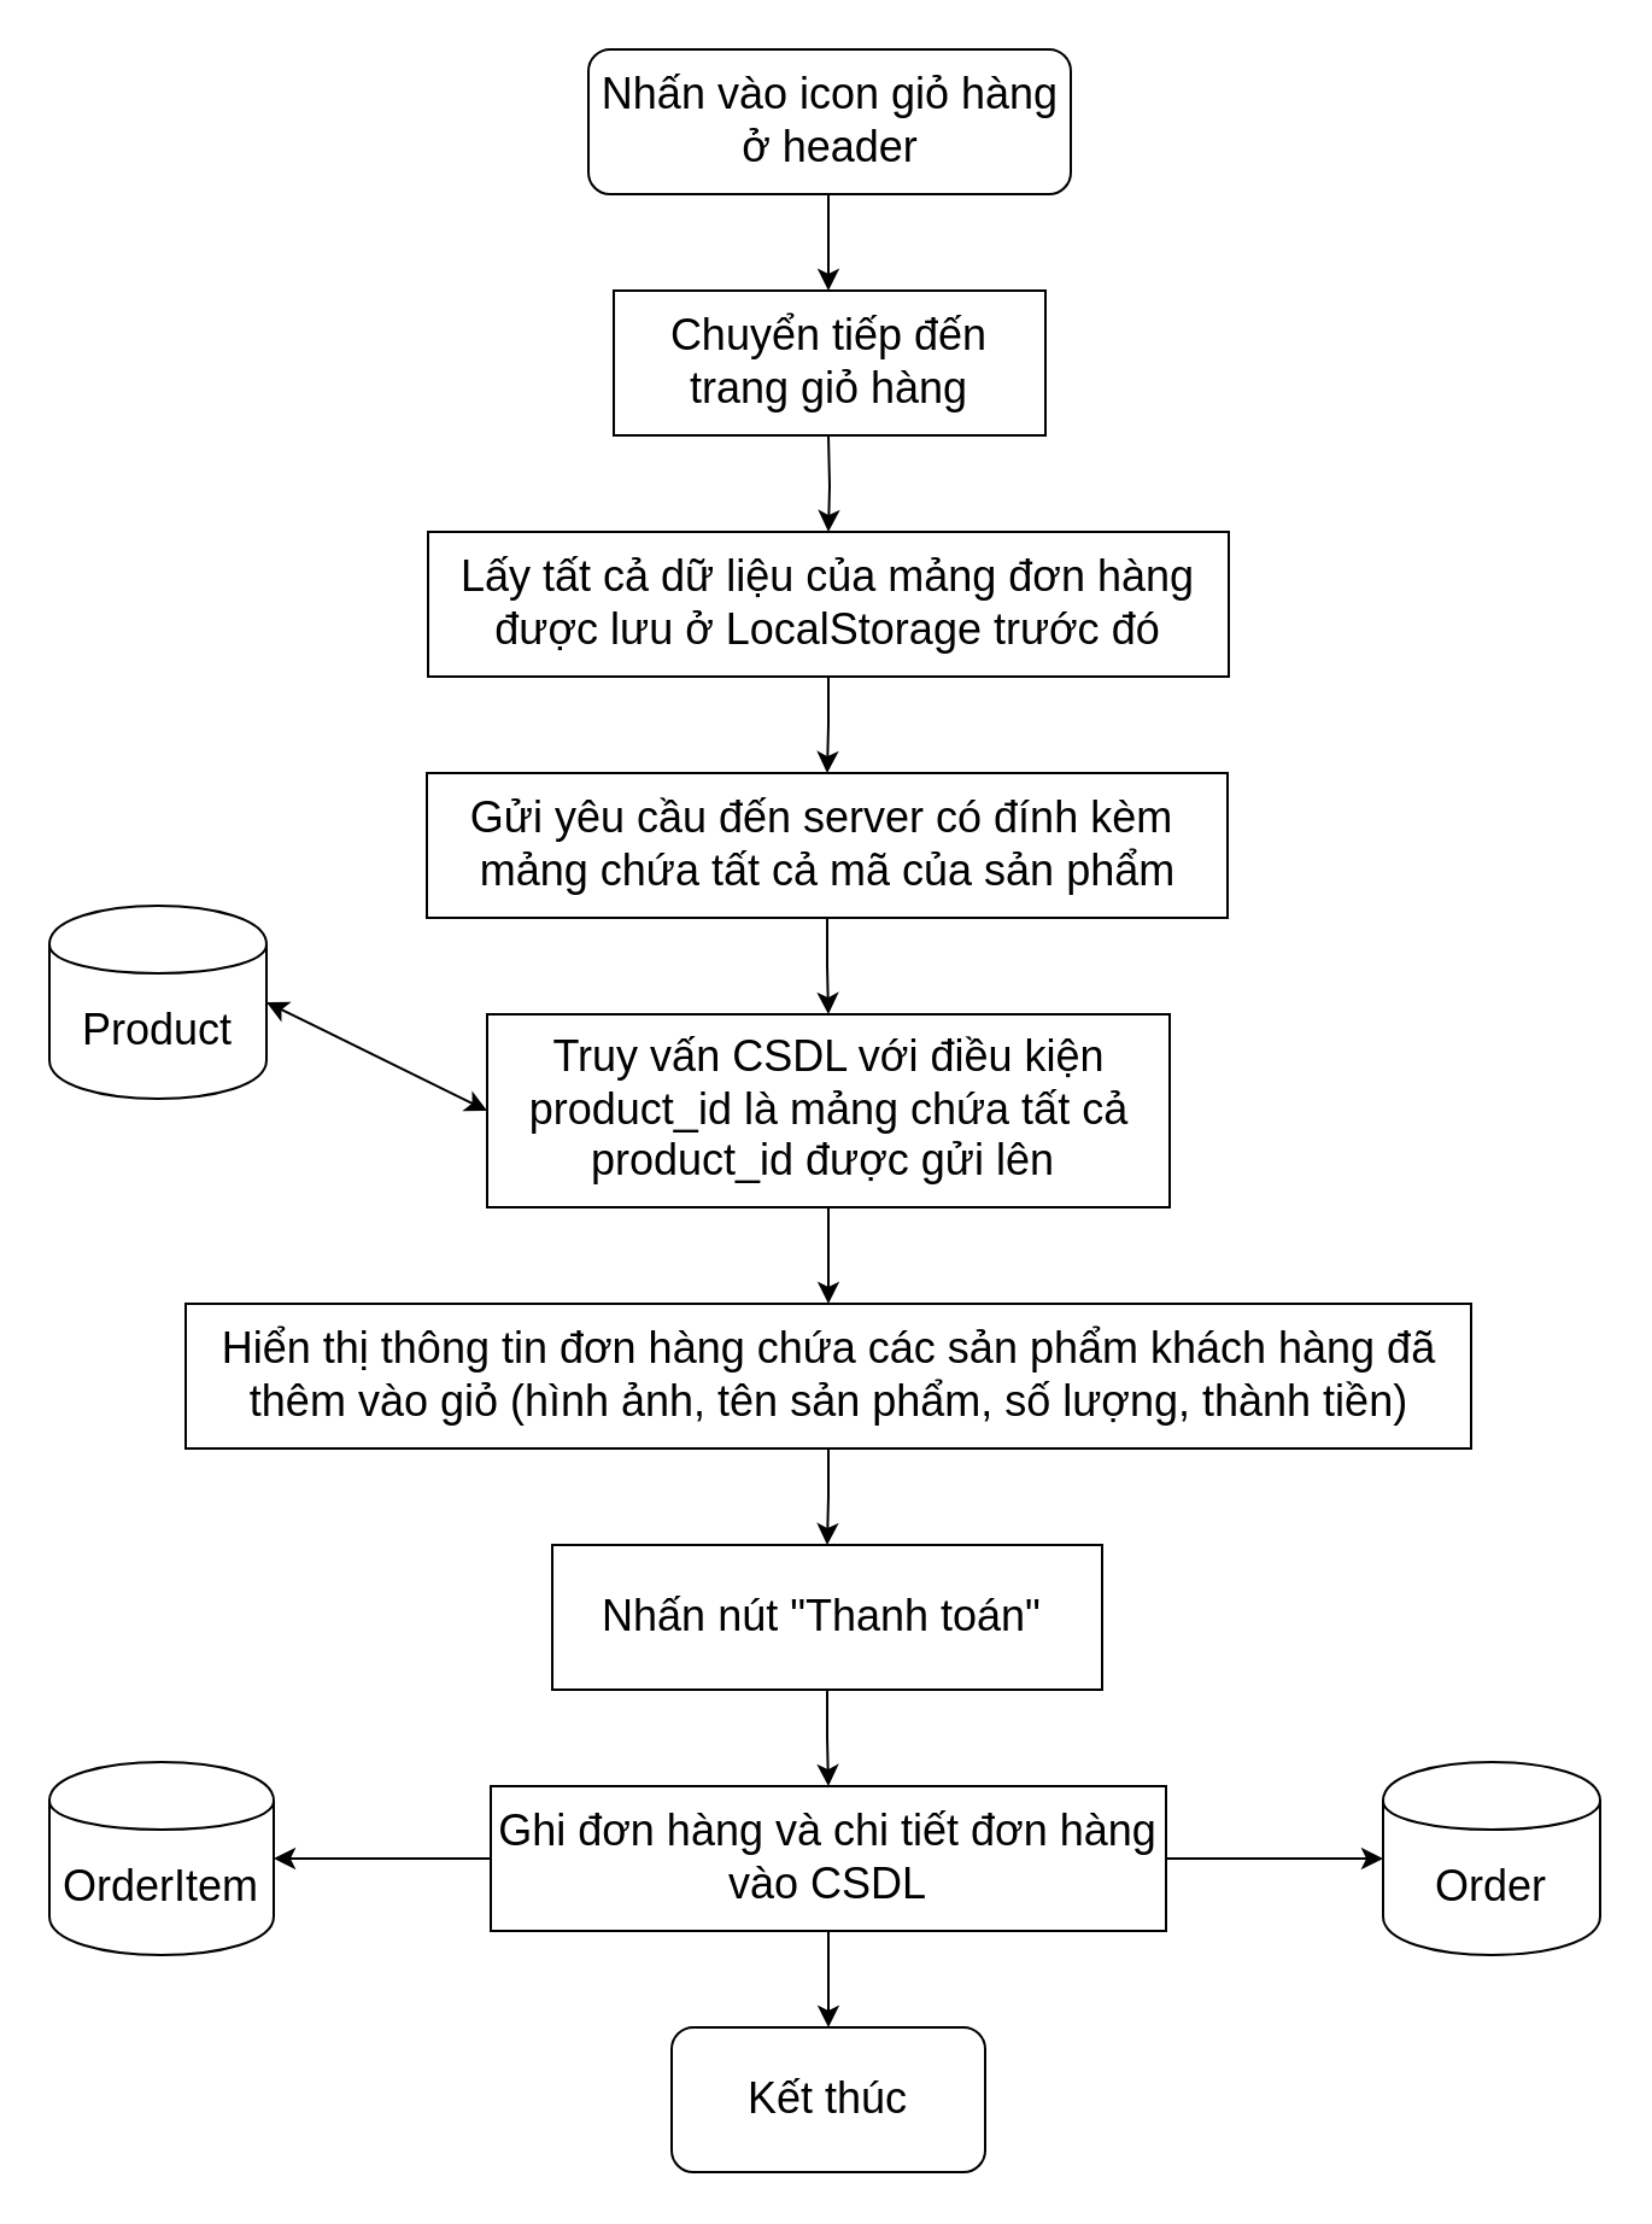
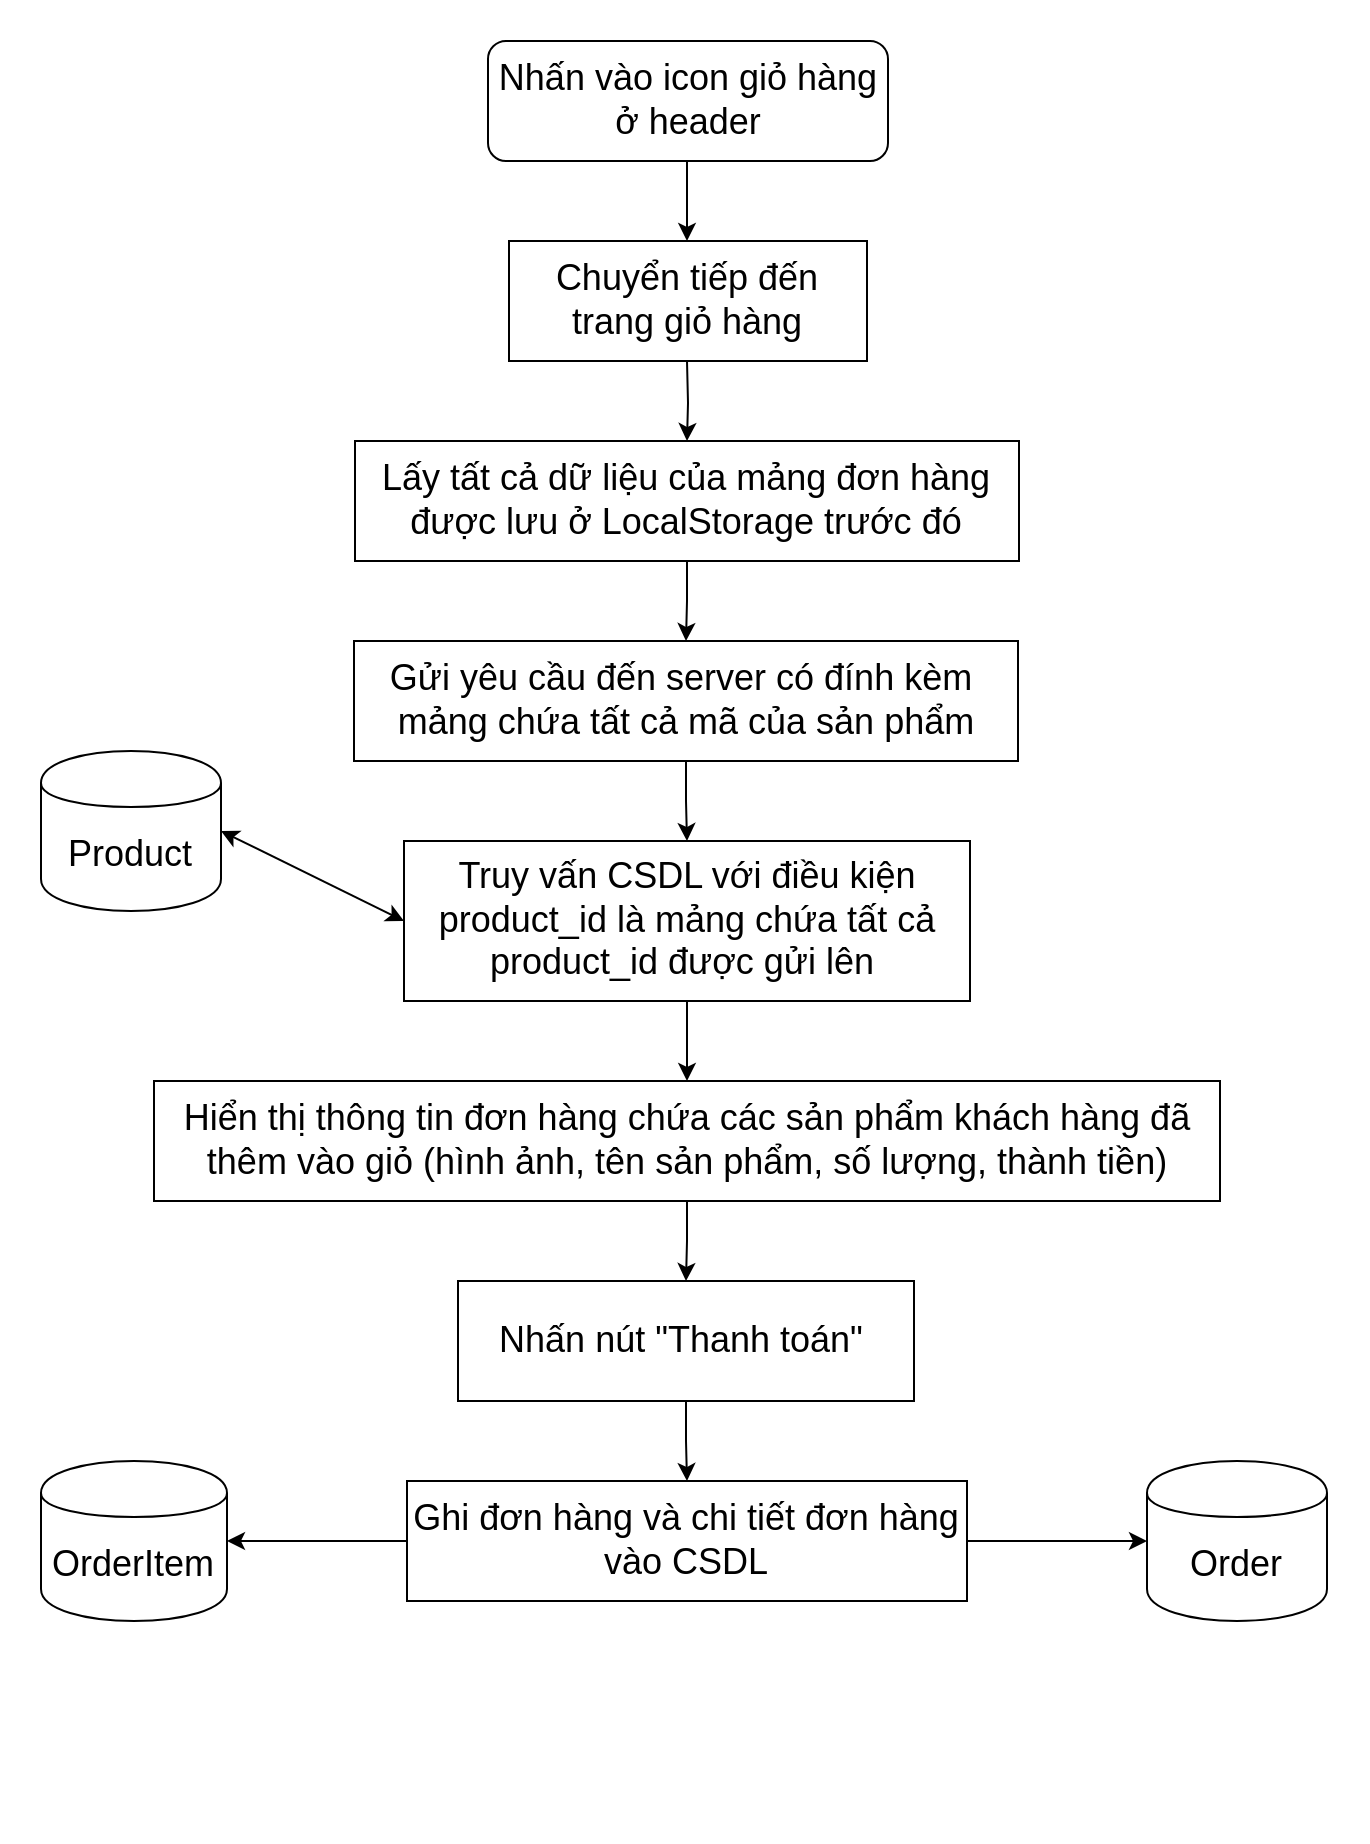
  <mxCell id="0" />
  <mxCell id="1" parent="0" />
  <mxCell id="2" value="" style="edgeStyle=orthogonalEdgeStyle;rounded=0;orthogonalLoop=1;jettySize=auto;html=1;" edge="1" parent="1" source="3"><mxGeometry relative="1" as="geometry"><mxPoint x="343" y="120" as="targetPoint" /></mxGeometry></mxCell>
  <mxCell id="3" value="Nhấn vào icon giỏ hàng ở header" style="rounded=1;whiteSpace=wrap;html=1;fontSize=18;" vertex="1" parent="1"><mxGeometry x="243.5" y="20" width="200" height="60" as="geometry" /></mxCell>
  <mxCell id="4" value="" style="edgeStyle=orthogonalEdgeStyle;rounded=0;orthogonalLoop=1;jettySize=auto;html=1;" edge="1" parent="1" source="5" target="22"><mxGeometry relative="1" as="geometry" /></mxCell>
  <mxCell id="5" value="&lt;span style=&quot;white-space: normal&quot;&gt;Nhấn nút &quot;Thanh toán&quot;&amp;nbsp;&lt;br&gt;&lt;/span&gt;" style="rounded=0;whiteSpace=wrap;html=1;fontSize=18;" vertex="1" parent="1"><mxGeometry x="228.5" y="640" width="228" height="60" as="geometry" /></mxCell>
  <mxCell id="6" value="" style="edgeStyle=orthogonalEdgeStyle;rounded=0;orthogonalLoop=1;jettySize=auto;html=1;" edge="1" parent="1" target="11"><mxGeometry relative="1" as="geometry"><mxPoint x="343" y="180" as="sourcePoint" /></mxGeometry></mxCell>
- <mxCell id="7" value="Kết thúc" style="rounded=1;whiteSpace=wrap;html=1;fontSize=18;" vertex="1" parent="1"><mxGeometry x="278" y="840" width="130" height="60" as="geometry" /></mxCell>
  <mxCell id="8" value="" style="edgeStyle=orthogonalEdgeStyle;rounded=0;orthogonalLoop=1;jettySize=auto;html=1;" edge="1" parent="1" source="9" target="14"><mxGeometry relative="1" as="geometry" /></mxCell>
  <mxCell id="9" value="Truy vấn CSDL với điều kiện product_id là mảng chứa tất cả product_id được gửi lên&amp;nbsp;" style="rounded=0;whiteSpace=wrap;html=1;fontSize=18;" vertex="1" parent="1"><mxGeometry x="201.5" y="420" width="283" height="80" as="geometry" /></mxCell>
  <mxCell id="10" value="" style="edgeStyle=orthogonalEdgeStyle;rounded=0;orthogonalLoop=1;jettySize=auto;html=1;" edge="1" parent="1" source="11" target="18"><mxGeometry relative="1" as="geometry" /></mxCell>
  <mxCell id="11" value="&lt;span style=&quot;font-size: 18px&quot;&gt;Lấy tất cả dữ liệu của mảng đơn hàng được lưu ở LocalStorage trước đó&lt;/span&gt;" style="rounded=0;whiteSpace=wrap;html=1;" vertex="1" parent="1"><mxGeometry x="177" y="220" width="332" height="60" as="geometry" /></mxCell>
  <mxCell id="12" value="Product" style="shape=cylinder;whiteSpace=wrap;html=1;boundedLbl=1;backgroundOutline=1;fontSize=18;" vertex="1" parent="1"><mxGeometry x="20" y="375" width="90" height="80" as="geometry" /></mxCell>
  <mxCell id="13" value="" style="edgeStyle=orthogonalEdgeStyle;rounded=0;orthogonalLoop=1;jettySize=auto;html=1;" edge="1" parent="1" source="14" target="5"><mxGeometry relative="1" as="geometry" /></mxCell>
  <mxCell id="14" value="Hiển thị thông tin đơn hàng chứa các sản phẩm khách hàng đã thêm vào giỏ (hình ảnh, tên sản phẩm, số lượng, thành tiền)" style="rounded=0;whiteSpace=wrap;html=1;fontSize=18;" vertex="1" parent="1"><mxGeometry x="76.5" y="540" width="533" height="60" as="geometry" /></mxCell>
  <mxCell id="15" value="" style="endArrow=classic;startArrow=classic;html=1;entryX=0;entryY=0.5;entryDx=0;entryDy=0;exitX=1;exitY=0.5;exitDx=0;exitDy=0;" edge="1" parent="1" source="12" target="9"><mxGeometry width="50" height="50" relative="1" as="geometry"><mxPoint x="30" y="670" as="sourcePoint" /><mxPoint x="90" y="650" as="targetPoint" /></mxGeometry></mxCell>
  <mxCell id="16" value="Chuyển tiếp đến trang giỏ hàng" style="rounded=0;whiteSpace=wrap;html=1;fontSize=18;" vertex="1" parent="1"><mxGeometry x="254" y="120" width="179" height="60" as="geometry" /></mxCell>
  <mxCell id="17" value="" style="edgeStyle=orthogonalEdgeStyle;rounded=0;orthogonalLoop=1;jettySize=auto;html=1;" edge="1" parent="1" source="18" target="9"><mxGeometry relative="1" as="geometry" /></mxCell>
  <mxCell id="18" value="&lt;span style=&quot;font-size: 18px ; white-space: normal&quot;&gt;Gửi yêu cầu đến server có đính kèm&amp;nbsp;&lt;/span&gt;&lt;br style=&quot;font-size: 18px ; white-space: normal&quot;&gt;&lt;span style=&quot;font-size: 18px ; white-space: normal&quot;&gt;mảng chứa tất cả mã của sản phẩm&lt;/span&gt;" style="rounded=0;whiteSpace=wrap;html=1;" vertex="1" parent="1"><mxGeometry x="176.5" y="320" width="332" height="60" as="geometry" /></mxCell>
  <mxCell id="19" value="" style="edgeStyle=orthogonalEdgeStyle;rounded=0;orthogonalLoop=1;jettySize=auto;html=1;fontSize=18;entryX=0;entryY=0.5;entryDx=0;entryDy=0;" edge="1" parent="1" source="22" target="23"><mxGeometry relative="1" as="geometry"><mxPoint x="563" y="770" as="targetPoint" /></mxGeometry></mxCell>
- <mxCell id="20" value="" style="edgeStyle=orthogonalEdgeStyle;rounded=0;orthogonalLoop=1;jettySize=auto;html=1;" edge="1" parent="1" source="22" target="7"><mxGeometry relative="1" as="geometry" /></mxCell>
  <mxCell id="21" value="" style="edgeStyle=orthogonalEdgeStyle;rounded=0;orthogonalLoop=1;jettySize=auto;html=1;entryX=1;entryY=0.5;entryDx=0;entryDy=0;" edge="1" parent="1" source="22" target="24"><mxGeometry relative="1" as="geometry"><mxPoint x="123" y="770" as="targetPoint" /></mxGeometry></mxCell>
  <mxCell id="22" value="&lt;span style=&quot;white-space: normal&quot;&gt;Ghi đơn hàng và chi tiết đơn hàng vào CSDL&lt;/span&gt;" style="rounded=0;whiteSpace=wrap;html=1;fontSize=18;" vertex="1" parent="1"><mxGeometry x="203" y="740" width="280" height="60" as="geometry" /></mxCell>
  <mxCell id="23" value="Order" style="shape=cylinder;whiteSpace=wrap;html=1;boundedLbl=1;backgroundOutline=1;fontSize=18;" vertex="1" parent="1"><mxGeometry x="573" y="730" width="90" height="80" as="geometry" /></mxCell>
  <mxCell id="24" value="OrderItem" style="shape=cylinder;whiteSpace=wrap;html=1;boundedLbl=1;backgroundOutline=1;fontSize=18;" vertex="1" parent="1"><mxGeometry x="20" y="730" width="93" height="80" as="geometry" /></mxCell>
